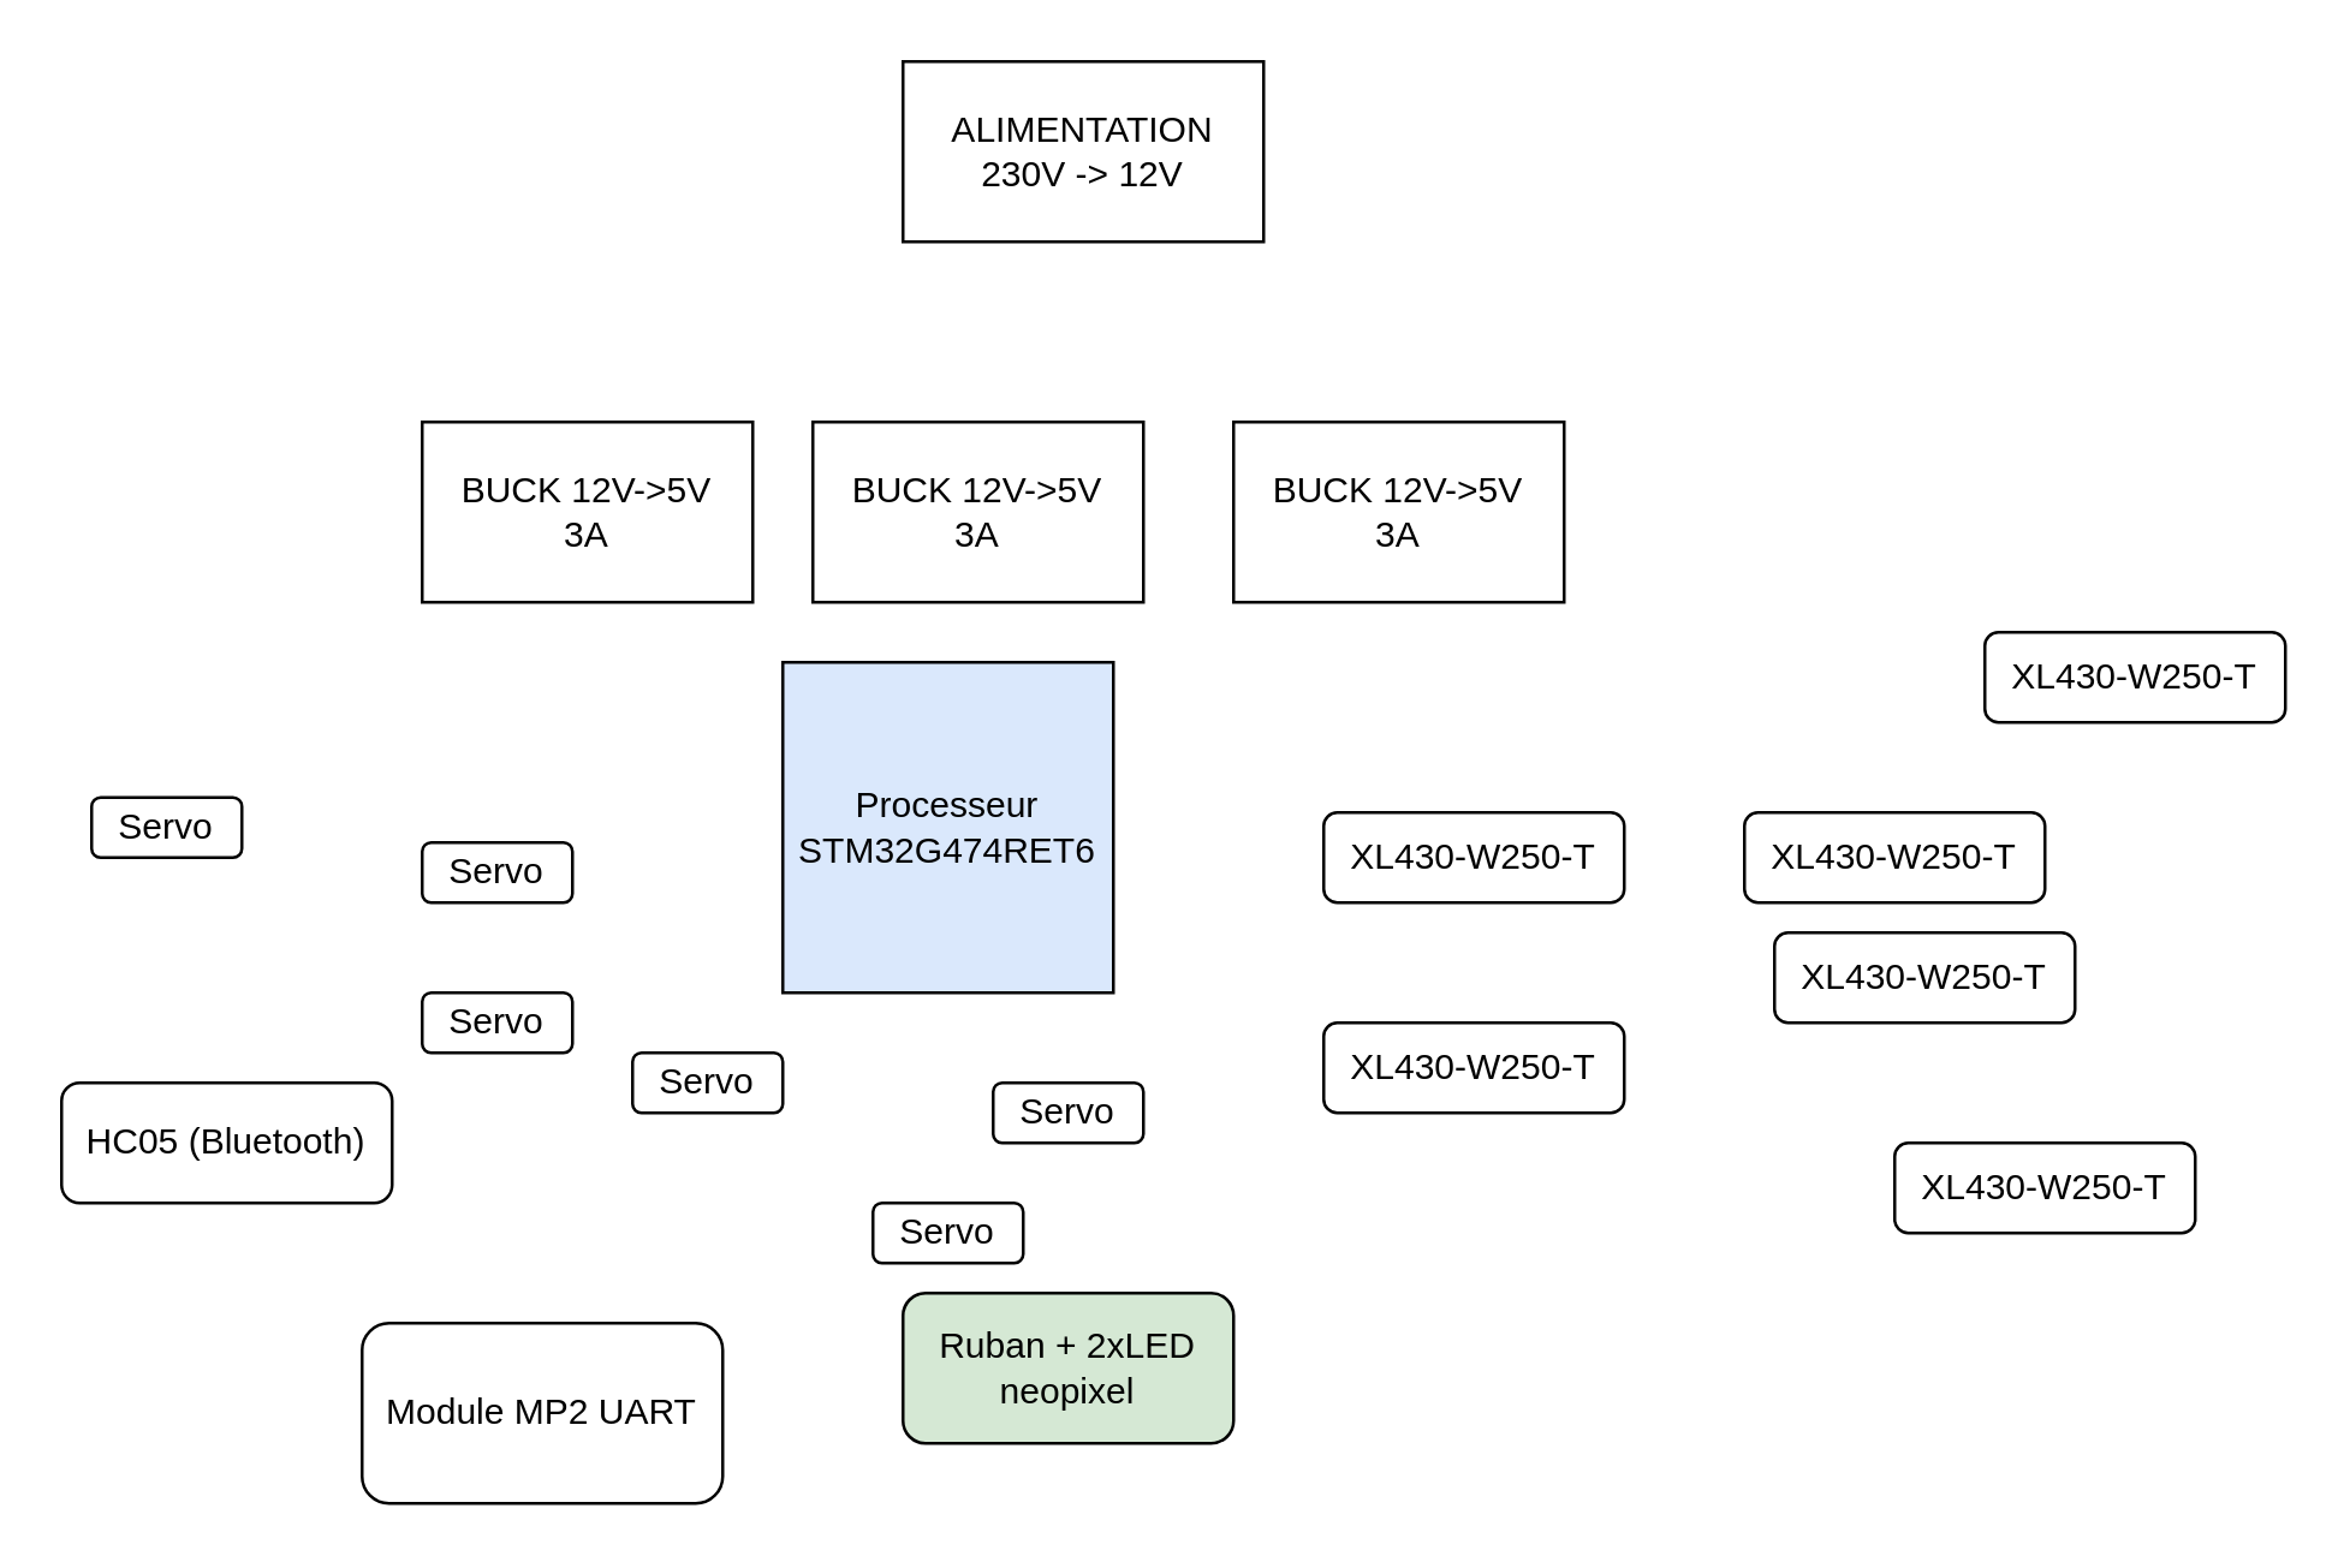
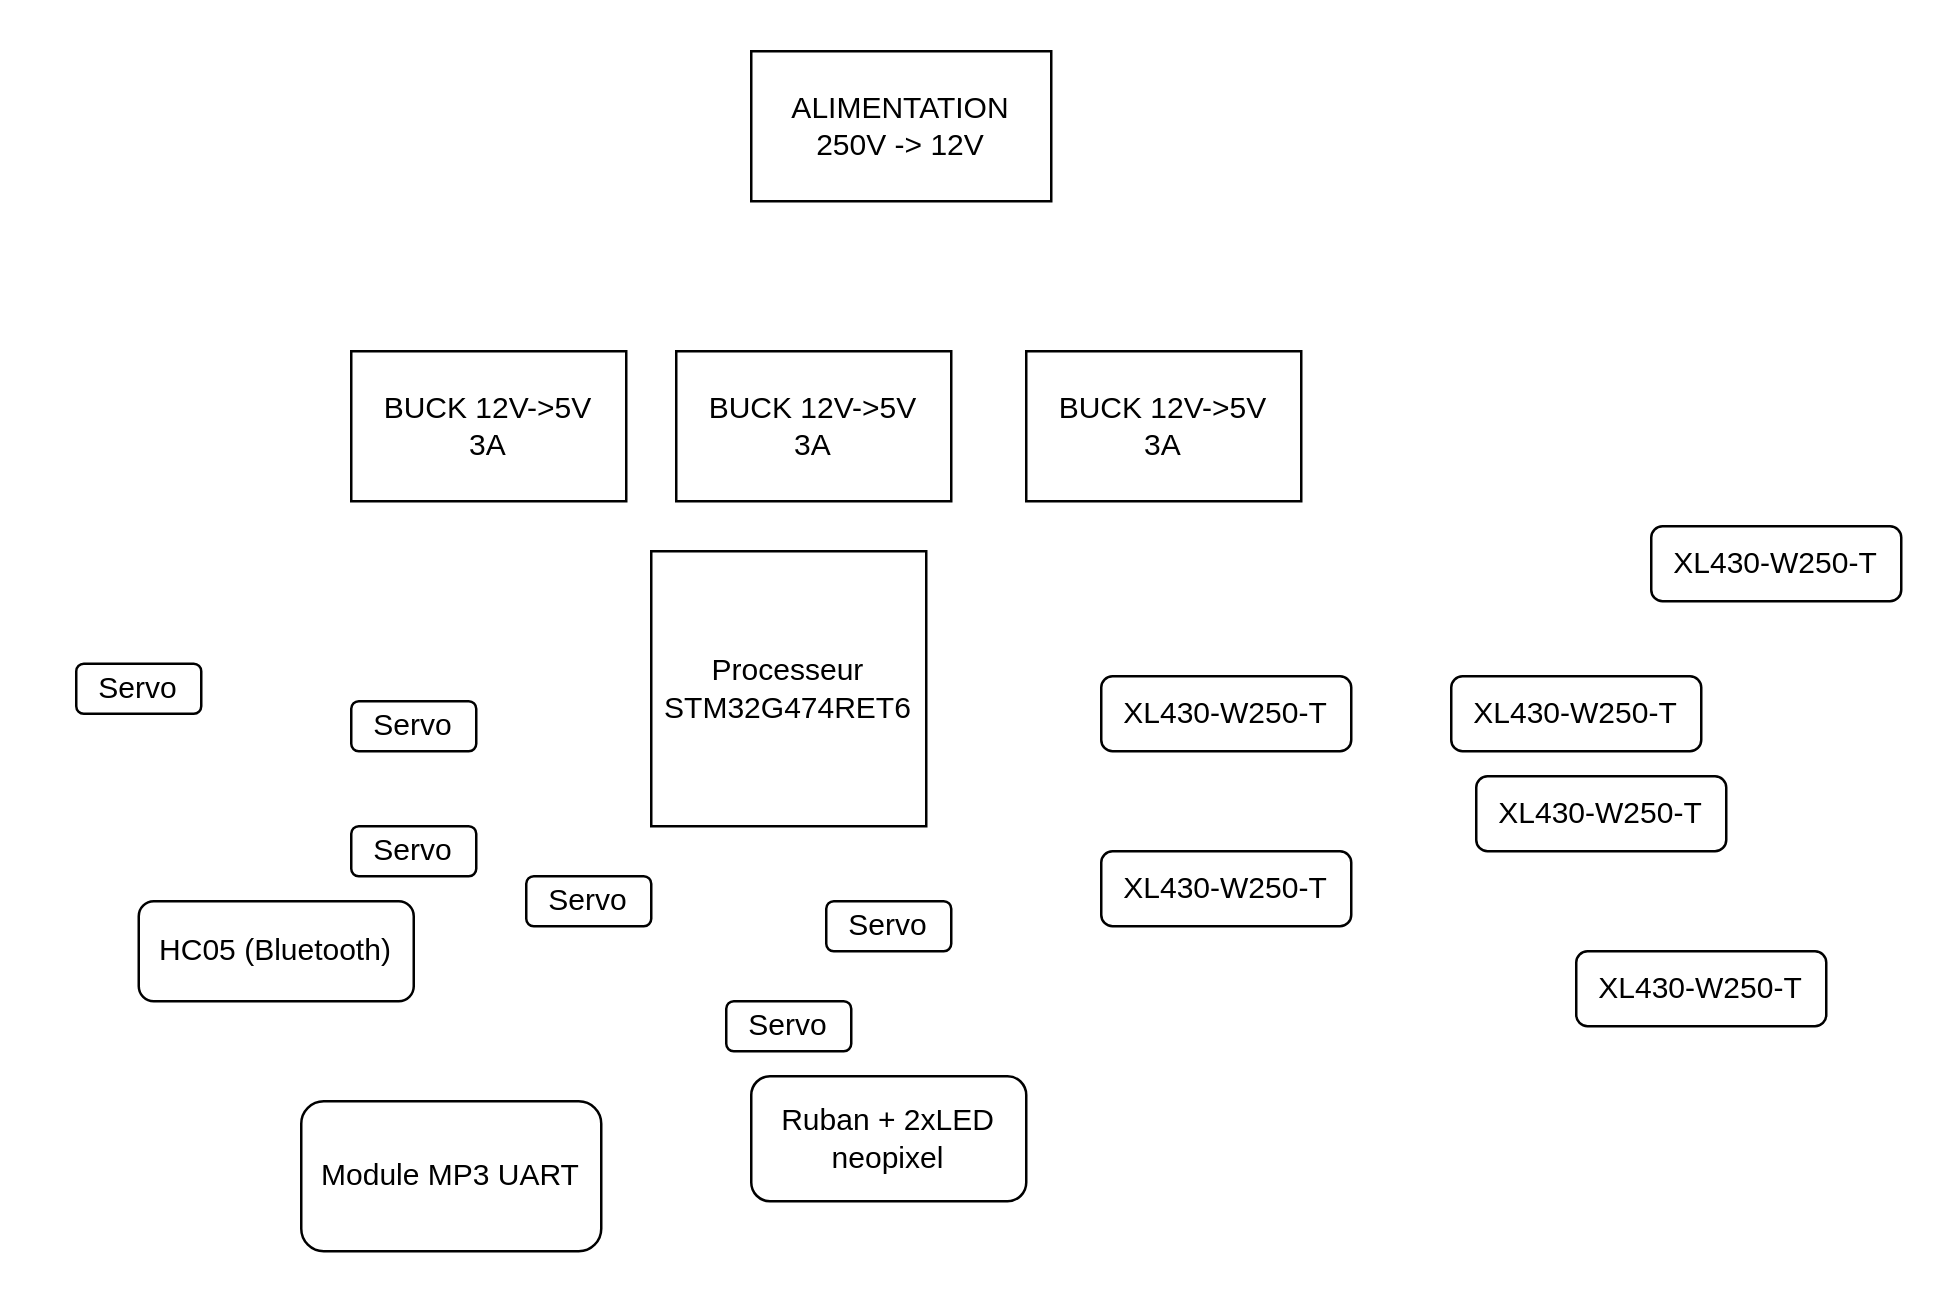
  <mxCell id="0" />
  <mxCell id="1" parent="0" />
- <mxCell id="2" value="&lt;div&gt;ALIMENTATION&lt;/div&gt;&lt;div&gt;230V -&amp;gt; 12V&lt;br&gt;&lt;/div&gt;" style="rounded=0;whiteSpace=wrap;html=1;" vertex="1" parent="1"><mxGeometry x="300" y="20" width="120" height="60" as="geometry" /></mxCell>
+ <mxCell id="2" value="&lt;div&gt;ALIMENTATION&lt;/div&gt;&lt;div&gt;250V -&amp;gt; 12V&lt;br&gt;&lt;/div&gt;" style="rounded=0;whiteSpace=wrap;html=1;" vertex="1" parent="1"><mxGeometry x="300" y="20" width="120" height="60" as="geometry" /></mxCell>
  <mxCell id="3" value="&lt;div&gt;BUCK 12V-&amp;gt;5V&lt;/div&gt;3A" style="rounded=0;whiteSpace=wrap;html=1;" vertex="1" parent="1"><mxGeometry x="140" y="140" width="110" height="60" as="geometry" /></mxCell>
  <mxCell id="4" value="&lt;div&gt;BUCK 12V-&amp;gt;5V&lt;/div&gt;&lt;div&gt;3A&lt;br&gt;&lt;/div&gt;" style="rounded=0;whiteSpace=wrap;html=1;" vertex="1" parent="1"><mxGeometry x="270" y="140" width="110" height="60" as="geometry" /></mxCell>
  <mxCell id="5" value="&lt;div&gt;BUCK 12V-&amp;gt;5V&lt;/div&gt;&lt;div&gt;3A&lt;br&gt;&lt;/div&gt;" style="rounded=0;whiteSpace=wrap;html=1;" vertex="1" parent="1"><mxGeometry x="410" y="140" width="110" height="60" as="geometry" /></mxCell>
- <mxCell id="6" value="&lt;div&gt;Processeur&lt;/div&gt;&lt;div&gt;STM32G474RET6&lt;br&gt;&lt;/div&gt;" style="whiteSpace=wrap;html=1;aspect=fixed;fillColor=#dae8fc;" vertex="1" parent="1"><mxGeometry x="260" y="220" width="110" height="110" as="geometry" /></mxCell>
+ <mxCell id="6" value="&lt;div&gt;Processeur&lt;/div&gt;&lt;div&gt;STM32G474RET6&lt;br&gt;&lt;/div&gt;" style="whiteSpace=wrap;html=1;aspect=fixed;" vertex="1" parent="1"><mxGeometry x="260" y="220" width="110" height="110" as="geometry" /></mxCell>
  <mxCell id="7" value="Servo" style="rounded=1;whiteSpace=wrap;html=1;" vertex="1" parent="1"><mxGeometry x="30" y="265" width="50" height="20" as="geometry" /></mxCell>
  <mxCell id="8" value="Servo" style="rounded=1;whiteSpace=wrap;html=1;" vertex="1" parent="1"><mxGeometry x="140" y="280" width="50" height="20" as="geometry" /></mxCell>
  <mxCell id="9" value="Servo" style="rounded=1;whiteSpace=wrap;html=1;" vertex="1" parent="1"><mxGeometry x="140" y="330" width="50" height="20" as="geometry" /></mxCell>
  <mxCell id="10" value="Servo" style="rounded=1;whiteSpace=wrap;html=1;" vertex="1" parent="1"><mxGeometry x="210" y="350" width="50" height="20" as="geometry" /></mxCell>
  <mxCell id="11" value="Servo" style="rounded=1;whiteSpace=wrap;html=1;" vertex="1" parent="1"><mxGeometry x="330" y="360" width="50" height="20" as="geometry" /></mxCell>
  <mxCell id="12" value="Servo" style="rounded=1;whiteSpace=wrap;html=1;" vertex="1" parent="1"><mxGeometry x="290" y="400" width="50" height="20" as="geometry" /></mxCell>
  <mxCell id="13" value="XL430-W250-T" style="rounded=1;whiteSpace=wrap;html=1;" vertex="1" parent="1"><mxGeometry x="440" y="270" width="100" height="30" as="geometry" /></mxCell>
  <mxCell id="14" value="XL430-W250-T" style="rounded=1;whiteSpace=wrap;html=1;" vertex="1" parent="1"><mxGeometry x="590" y="310" width="100" height="30" as="geometry" /></mxCell>
  <mxCell id="15" value="XL430-W250-T" style="rounded=1;whiteSpace=wrap;html=1;" vertex="1" parent="1"><mxGeometry x="440" y="340" width="100" height="30" as="geometry" /></mxCell>
  <mxCell id="16" value="XL430-W250-T" style="rounded=1;whiteSpace=wrap;html=1;" vertex="1" parent="1"><mxGeometry x="580" y="270" width="100" height="30" as="geometry" /></mxCell>
  <mxCell id="17" value="XL430-W250-T" style="rounded=1;whiteSpace=wrap;html=1;" vertex="1" parent="1"><mxGeometry x="660" y="210" width="100" height="30" as="geometry" /></mxCell>
  <mxCell id="18" value="XL430-W250-T" style="rounded=1;whiteSpace=wrap;html=1;" vertex="1" parent="1"><mxGeometry x="630" y="380" width="100" height="30" as="geometry" /></mxCell>
- <mxCell id="19" value="HC05 (Bluetooth)" style="rounded=1;whiteSpace=wrap;html=1;" vertex="1" parent="1"><mxGeometry x="20" y="360" width="110" height="40" as="geometry" /></mxCell>
- <mxCell id="20" value="Ruban + 2xLED neopixel" style="rounded=1;whiteSpace=wrap;html=1;fillColor=#d5e8d4;" vertex="1" parent="1"><mxGeometry x="300" y="430" width="110" height="50" as="geometry" /></mxCell>
- <mxCell id="21" value="Module MP2 UART" style="rounded=1;whiteSpace=wrap;html=1;" vertex="1" parent="1"><mxGeometry x="120" y="440" width="120" height="60" as="geometry" /></mxCell>
+ <mxCell id="19" value="HC05 (Bluetooth)" style="rounded=1;whiteSpace=wrap;html=1;" vertex="1" parent="1"><mxGeometry x="55" y="360" width="110" height="40" as="geometry" /></mxCell>
+ <mxCell id="20" value="Ruban + 2xLED neopixel" style="rounded=1;whiteSpace=wrap;html=1;" vertex="1" parent="1"><mxGeometry x="300" y="430" width="110" height="50" as="geometry" /></mxCell>
+ <mxCell id="21" value="Module MP3 UART" style="rounded=1;whiteSpace=wrap;html=1;" vertex="1" parent="1"><mxGeometry x="120" y="440" width="120" height="60" as="geometry" /></mxCell>
